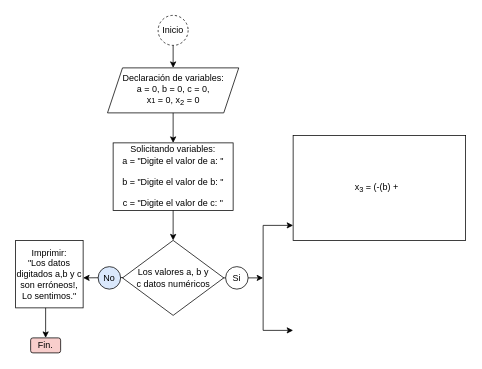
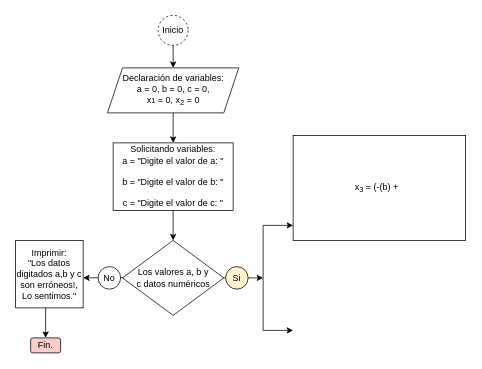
  <mxCell id="0" />
  <mxCell id="1" parent="0" />
  <mxCell id="2" value="Inicio" style="ellipse;whiteSpace=wrap;html=1;aspect=fixed;dashed=1;" parent="1" vertex="1"><mxGeometry x="210" width="40" height="40" as="geometry" y="20" /></mxCell>
  <mxCell id="3" value="Declaración de variables:&lt;br&gt;a = 0, b = 0, c = 0,&lt;br&gt;x&lt;span style=&quot;font-size: 10px;&quot;&gt;1&lt;/span&gt;&amp;nbsp;= 0, x&lt;sub&gt;2&lt;/sub&gt; = 0" style="shape=parallelogram;perimeter=parallelogramPerimeter;whiteSpace=wrap;html=1;fixedSize=1;" vertex="1" parent="1"><mxGeometry x="142.5" y="90" width="175" height="60" as="geometry" /></mxCell>
  <mxCell id="4" value="" style="endArrow=classic;html=1;rounded=0;exitX=0.5;exitY=1;exitDx=0;exitDy=0;" edge="1" parent="1" source="2"><mxGeometry width="50" height="50" relative="1" as="geometry"><mxPoint x="200" y="420" as="sourcePoint" /><mxPoint x="230" y="90" as="targetPoint" /></mxGeometry></mxCell>
  <mxCell id="5" value="" style="endArrow=classic;html=1;rounded=0;exitX=0.5;exitY=1;exitDx=0;exitDy=0;" edge="1" parent="1" source="3"><mxGeometry width="50" height="50" relative="1" as="geometry"><mxPoint x="200" y="350" as="sourcePoint" /><mxPoint x="230" y="190" as="targetPoint" /></mxGeometry></mxCell>
  <mxCell id="6" value="Solicitando variables:&lt;br&gt;a = &quot;Digite el valor de a: &quot;&lt;br&gt;&lt;br&gt;b = &quot;Digite el valor de b: &quot;&lt;br&gt;&lt;br&gt;c = &quot;Digite el valor de c: &quot;" style="rounded=0;whiteSpace=wrap;html=1;" vertex="1" parent="1"><mxGeometry x="150" y="190" width="160" height="90" as="geometry" /></mxCell>
  <mxCell id="7" value="" style="endArrow=classic;html=1;rounded=0;exitX=0.5;exitY=1;exitDx=0;exitDy=0;" edge="1" parent="1" source="6"><mxGeometry width="50" height="50" relative="1" as="geometry"><mxPoint x="230" y="340" as="sourcePoint" /><mxPoint x="230" y="320" as="targetPoint" /></mxGeometry></mxCell>
  <mxCell id="8" value="" style="endArrow=classic;html=1;rounded=0;" edge="1" parent="1"><mxGeometry width="50" height="50" relative="1" as="geometry"><mxPoint x="290" y="370" as="sourcePoint" /><mxPoint x="350" y="370" as="targetPoint" /></mxGeometry></mxCell>
- <mxCell id="9" value="Si" style="ellipse;whiteSpace=wrap;html=1;aspect=fixed;" vertex="1" parent="1"><mxGeometry x="300" y="355" width="30" height="30" as="geometry" /></mxCell>
+ <mxCell id="9" value="Si" style="ellipse;whiteSpace=wrap;html=1;aspect=fixed;fillColor=#fff2cc;" vertex="1" parent="1"><mxGeometry x="300" y="355" width="30" height="30" as="geometry" /></mxCell>
  <mxCell id="10" value="" style="endArrow=classic;html=1;rounded=0;" edge="1" parent="1"><mxGeometry width="50" height="50" relative="1" as="geometry"><mxPoint x="170" y="369.5" as="sourcePoint" /><mxPoint x="110" y="370" as="targetPoint" /></mxGeometry></mxCell>
- <mxCell id="11" value="No" style="ellipse;whiteSpace=wrap;html=1;aspect=fixed;fillColor=#dae8fc;" vertex="1" parent="1"><mxGeometry x="130" y="355" width="30" height="30" as="geometry" /></mxCell>
+ <mxCell id="11" value="No" style="ellipse;whiteSpace=wrap;html=1;aspect=fixed;" vertex="1" parent="1"><mxGeometry x="130" y="355" width="30" height="30" as="geometry" /></mxCell>
  <mxCell id="12" value="Imprimir:&lt;br&gt;&quot;Los datos digitados a,b y c son erróneos!,&lt;br&gt;Lo sentimos.&quot;" style="whiteSpace=wrap;html=1;aspect=fixed;" vertex="1" parent="1"><mxGeometry x="20" y="320" width="90" height="90" as="geometry" /></mxCell>
  <mxCell id="13" value="" style="endArrow=classic;html=1;rounded=0;" edge="1" parent="1"><mxGeometry width="50" height="50" relative="1" as="geometry"><mxPoint x="60" y="410" as="sourcePoint" /><mxPoint x="60" y="450" as="targetPoint" /></mxGeometry></mxCell>
  <mxCell id="14" value="Fin." style="rounded=1;whiteSpace=wrap;html=1;fillColor=#f8cecc;" vertex="1" parent="1"><mxGeometry x="40" y="450" width="40" height="20" as="geometry" /></mxCell>
  <mxCell id="15" value="Los valores a, b y &lt;br&gt;c datos numéricos" style="rhombus;whiteSpace=wrap;html=1;" vertex="1" parent="1"><mxGeometry x="162.5" y="320" width="135" height="100" as="geometry" /></mxCell>
  <mxCell id="16" value="" style="endArrow=none;html=1;rounded=0;" edge="1" parent="1"><mxGeometry width="50" height="50" relative="1" as="geometry"><mxPoint x="350" y="370" as="sourcePoint" /><mxPoint x="350" y="300" as="targetPoint" /></mxGeometry></mxCell>
  <mxCell id="17" value="" style="endArrow=none;html=1;rounded=0;" edge="1" parent="1"><mxGeometry width="50" height="50" relative="1" as="geometry"><mxPoint x="350" y="440" as="sourcePoint" /><mxPoint x="350" y="370" as="targetPoint" /></mxGeometry></mxCell>
  <mxCell id="18" value="" style="endArrow=classic;html=1;rounded=0;" edge="1" parent="1"><mxGeometry width="50" height="50" relative="1" as="geometry"><mxPoint x="350" y="300" as="sourcePoint" /><mxPoint x="390" y="300" as="targetPoint" /></mxGeometry></mxCell>
  <mxCell id="19" value="" style="endArrow=classic;html=1;rounded=0;" edge="1" parent="1"><mxGeometry width="50" height="50" relative="1" as="geometry"><mxPoint x="350" y="440" as="sourcePoint" /><mxPoint x="390" y="440" as="targetPoint" /></mxGeometry></mxCell>
  <mxCell id="20" value="x&lt;sub&gt;3&lt;/sub&gt; = (-(b) +&amp;nbsp;&amp;nbsp;" style="rounded=0;whiteSpace=wrap;html=1;" vertex="1" parent="1"><mxGeometry x="390" y="180" width="230" height="140" as="geometry" /></mxCell>
